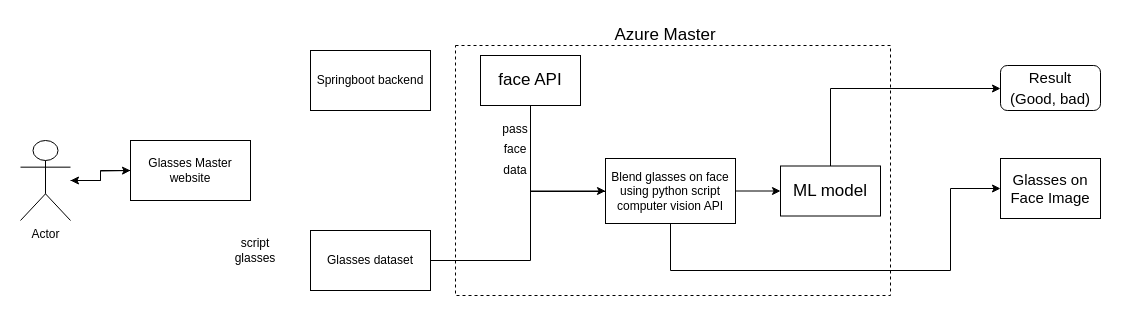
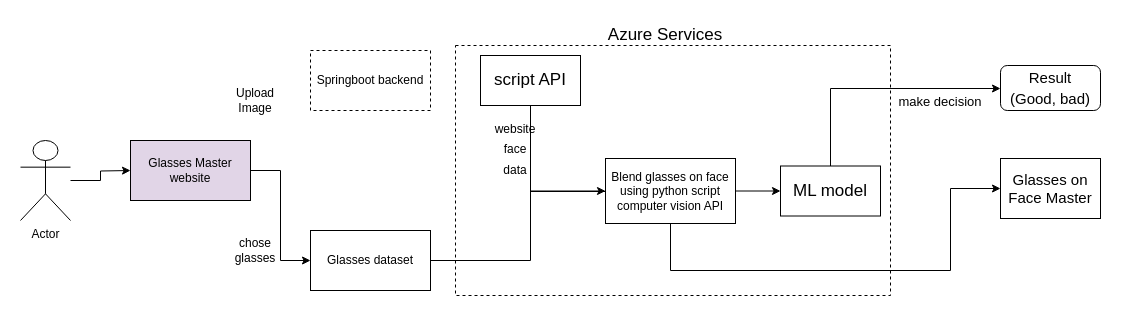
  <mxCell id="0" />
  <mxCell id="1" parent="0" />
  <mxCell id="2" style="edgeStyle=orthogonalEdgeStyle;rounded=0;orthogonalLoop=1;jettySize=auto;html=1;" edge="1" parent="1" source="3"><mxGeometry relative="1" as="geometry"><mxPoint x="130" y="170" as="targetPoint" /></mxGeometry></mxCell>
  <mxCell id="3" value="Actor" style="shape=umlActor;verticalLabelPosition=bottom;verticalAlign=top;html=1;outlineConnect=0;" vertex="1" parent="1"><mxGeometry x="20" y="140" width="50" height="80" as="geometry" /></mxCell>
- <mxCell id="4" style="edgeStyle=orthogonalEdgeStyle;rounded=0;orthogonalLoop=1;jettySize=auto;html=1;" edge="1" parent="1" source="5" target="3"><mxGeometry relative="1" as="geometry" /></mxCell>
- <mxCell id="5" value="Glasses Master website" style="rounded=0;whiteSpace=wrap;html=1;" vertex="1" parent="1"><mxGeometry x="130" y="140" width="120" height="60" as="geometry" /></mxCell>
- <mxCell id="6" value="Springboot backend" style="rounded=0;whiteSpace=wrap;html=1;" vertex="1" parent="1"><mxGeometry x="310" y="50" width="120" height="60" as="geometry" /></mxCell>
+ <mxCell id="4" style="edgeStyle=orthogonalEdgeStyle;rounded=0;orthogonalLoop=1;jettySize=auto;html=1;entryX=0;entryY=0.5;entryDx=0;entryDy=0;" edge="1" parent="1" source="5" target="9"><mxGeometry relative="1" as="geometry" /></mxCell>
+ <mxCell id="5" value="Glasses Master website" style="rounded=0;whiteSpace=wrap;html=1;fillColor=#e1d5e7;" vertex="1" parent="1"><mxGeometry x="130" y="140" width="120" height="60" as="geometry" /></mxCell>
+ <mxCell id="6" value="Springboot backend" style="rounded=0;whiteSpace=wrap;html=1;dashed=1;" vertex="1" parent="1"><mxGeometry x="310" y="50" width="120" height="60" as="geometry" /></mxCell>
+ <mxCell id="7" value="Upload Image" style="text;html=1;strokeColor=none;fillColor=none;align=center;verticalAlign=middle;whiteSpace=wrap;rounded=0;" vertex="1" parent="1"><mxGeometry x="220" y="80" width="70" height="40" as="geometry" /></mxCell>
  <mxCell id="8" style="edgeStyle=orthogonalEdgeStyle;rounded=0;orthogonalLoop=1;jettySize=auto;html=1;entryX=0;entryY=0.5;entryDx=0;entryDy=0;fontSize=13;" edge="1" parent="1" source="9" target="17"><mxGeometry relative="1" as="geometry"><Array as="points"><mxPoint x="530" y="260" /><mxPoint x="530" y="190" /></Array></mxGeometry></mxCell>
  <mxCell id="9" value="Glasses dataset" style="rounded=0;whiteSpace=wrap;html=1;" vertex="1" parent="1"><mxGeometry x="310" y="230" width="120" height="60" as="geometry" /></mxCell>
- <mxCell id="10" value="script glasses" style="text;html=1;strokeColor=none;fillColor=none;align=center;verticalAlign=middle;whiteSpace=wrap;rounded=0;" vertex="1" parent="1"><mxGeometry x="220" y="230" width="70" height="40" as="geometry" /></mxCell>
+ <mxCell id="10" value="chose glasses" style="text;html=1;strokeColor=none;fillColor=none;align=center;verticalAlign=middle;whiteSpace=wrap;rounded=0;" vertex="1" parent="1"><mxGeometry x="220" y="230" width="70" height="40" as="geometry" /></mxCell>
  <mxCell id="11" value="" style="rounded=0;whiteSpace=wrap;html=1;dashed=1;fillColor=none;" vertex="1" parent="1"><mxGeometry x="455" y="45" width="435" height="250" as="geometry" /></mxCell>
- <mxCell id="12" value="&lt;font style=&quot;font-size: 17px;&quot;&gt;Azure Master&lt;/font&gt;" style="text;html=1;strokeColor=none;fillColor=none;align=center;verticalAlign=middle;whiteSpace=wrap;rounded=0;dashed=1;" vertex="1" parent="1"><mxGeometry x="595" y="20" width="140" height="30" as="geometry" /></mxCell>
+ <mxCell id="12" value="&lt;font style=&quot;font-size: 17px;&quot;&gt;Azure Services&lt;/font&gt;" style="text;html=1;strokeColor=none;fillColor=none;align=center;verticalAlign=middle;whiteSpace=wrap;rounded=0;dashed=1;" vertex="1" parent="1"><mxGeometry x="595" y="20" width="140" height="30" as="geometry" /></mxCell>
  <mxCell id="13" style="edgeStyle=orthogonalEdgeStyle;rounded=0;orthogonalLoop=1;jettySize=auto;html=1;entryX=0;entryY=0.5;entryDx=0;entryDy=0;fontSize=13;exitX=0.5;exitY=1;exitDx=0;exitDy=0;" edge="1" parent="1" source="14" target="17"><mxGeometry relative="1" as="geometry"><Array as="points"><mxPoint x="530" y="191" /><mxPoint x="620" y="191" /></Array></mxGeometry></mxCell>
- <mxCell id="14" value="face API" style="rounded=0;whiteSpace=wrap;html=1;fontSize=17;fillColor=none;" vertex="1" parent="1"><mxGeometry x="480" y="55" width="100" height="50" as="geometry" /></mxCell>
+ <mxCell id="14" value="script API" style="rounded=0;whiteSpace=wrap;html=1;fontSize=17;fillColor=none;" vertex="1" parent="1"><mxGeometry x="480" y="55" width="100" height="50" as="geometry" /></mxCell>
  <mxCell id="15" style="edgeStyle=orthogonalEdgeStyle;rounded=0;orthogonalLoop=1;jettySize=auto;html=1;fontSize=13;" edge="1" parent="1" source="17" target="19"><mxGeometry relative="1" as="geometry" /></mxCell>
  <mxCell id="16" value="" style="edgeStyle=orthogonalEdgeStyle;rounded=0;orthogonalLoop=1;jettySize=auto;html=1;fontSize=13;entryX=0;entryY=0.5;entryDx=0;entryDy=0;" edge="1" parent="1" source="17" target="23"><mxGeometry relative="1" as="geometry"><Array as="points"><mxPoint x="670" y="270" /><mxPoint x="950" y="270" /><mxPoint x="950" y="188" /></Array></mxGeometry></mxCell>
  <mxCell id="17" value="Blend glasses on face using python script&lt;br&gt;computer vision API" style="rounded=0;whiteSpace=wrap;html=1;" vertex="1" parent="1"><mxGeometry x="605" y="158" width="130" height="65" as="geometry" /></mxCell>
  <mxCell id="18" value="" style="edgeStyle=orthogonalEdgeStyle;rounded=0;orthogonalLoop=1;jettySize=auto;html=1;fontSize=12;" edge="1" parent="1" source="19" target="21"><mxGeometry relative="1" as="geometry"><Array as="points"><mxPoint x="830" y="88" /></Array></mxGeometry></mxCell>
  <mxCell id="19" value="ML model" style="rounded=0;whiteSpace=wrap;html=1;fontSize=17;fillColor=none;" vertex="1" parent="1"><mxGeometry x="780" y="165.5" width="100" height="50" as="geometry" /></mxCell>
- <mxCell id="20" value="&lt;font style=&quot;font-size: 12px;&quot;&gt;pass &lt;br&gt;face &lt;br&gt;data&lt;/font&gt;" style="text;html=1;strokeColor=none;fillColor=none;align=center;verticalAlign=middle;whiteSpace=wrap;rounded=0;fontSize=17;" vertex="1" parent="1"><mxGeometry x="490" y="107.5" width="50" height="80" as="geometry" /></mxCell>
+ <mxCell id="20" value="&lt;font style=&quot;font-size: 12px;&quot;&gt;website &lt;br&gt;face &lt;br&gt;data&lt;/font&gt;" style="text;html=1;strokeColor=none;fillColor=none;align=center;verticalAlign=middle;whiteSpace=wrap;rounded=0;fontSize=17;" vertex="1" parent="1"><mxGeometry x="490" y="107.5" width="50" height="80" as="geometry" /></mxCell>
  <mxCell id="21" value="&lt;font style=&quot;font-size: 15px;&quot;&gt;Result&lt;br&gt;(Good, bad)&lt;/font&gt;" style="whiteSpace=wrap;html=1;fontSize=17;fillColor=none;rounded=1;" vertex="1" parent="1"><mxGeometry x="1000" y="65" width="100" height="45" as="geometry" /></mxCell>
- <mxCell id="23" value="&lt;font style=&quot;font-size: 15px;&quot;&gt;Glasses on Face Image&lt;/font&gt;" style="whiteSpace=wrap;html=1;rounded=0;" vertex="1" parent="1"><mxGeometry x="1000" y="158" width="100" height="60" as="geometry" /></mxCell>
+ <mxCell id="22" value="&lt;font style=&quot;font-size: 13px;&quot;&gt;make decision&lt;/font&gt;" style="text;html=1;strokeColor=none;fillColor=none;align=center;verticalAlign=middle;whiteSpace=wrap;rounded=0;fontSize=15;" vertex="1" parent="1"><mxGeometry x="890" y="85" width="100" height="30" as="geometry" /></mxCell>
+ <mxCell id="23" value="&lt;font style=&quot;font-size: 15px;&quot;&gt;Glasses on Face Master&lt;/font&gt;" style="whiteSpace=wrap;html=1;rounded=0;" vertex="1" parent="1"><mxGeometry x="1000" y="158" width="100" height="60" as="geometry" /></mxCell>
